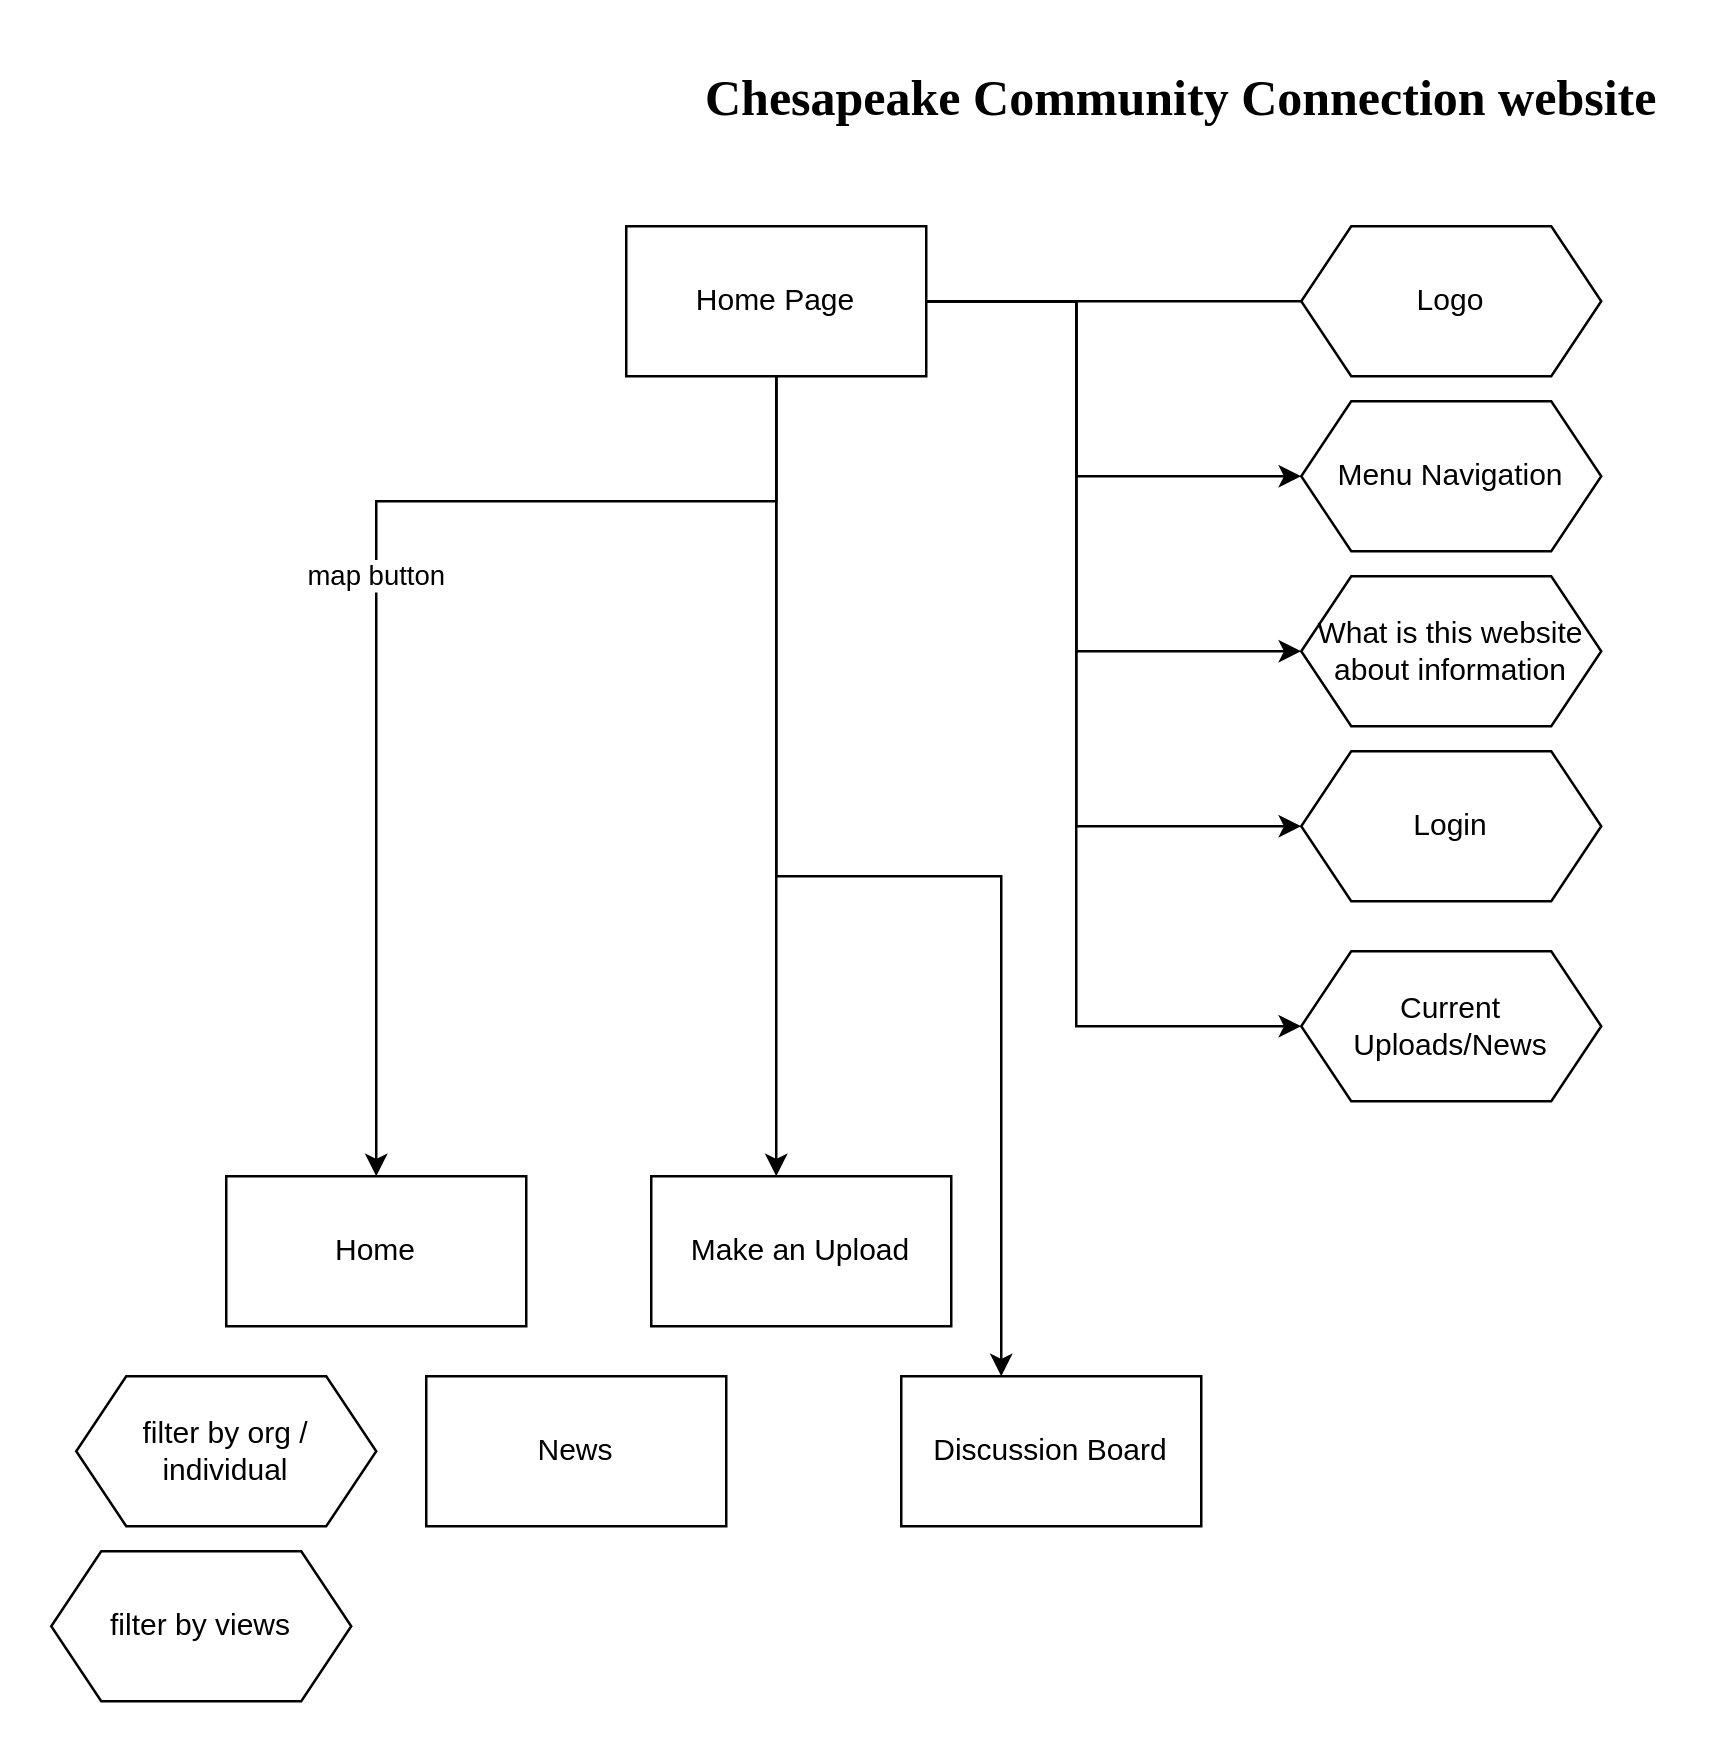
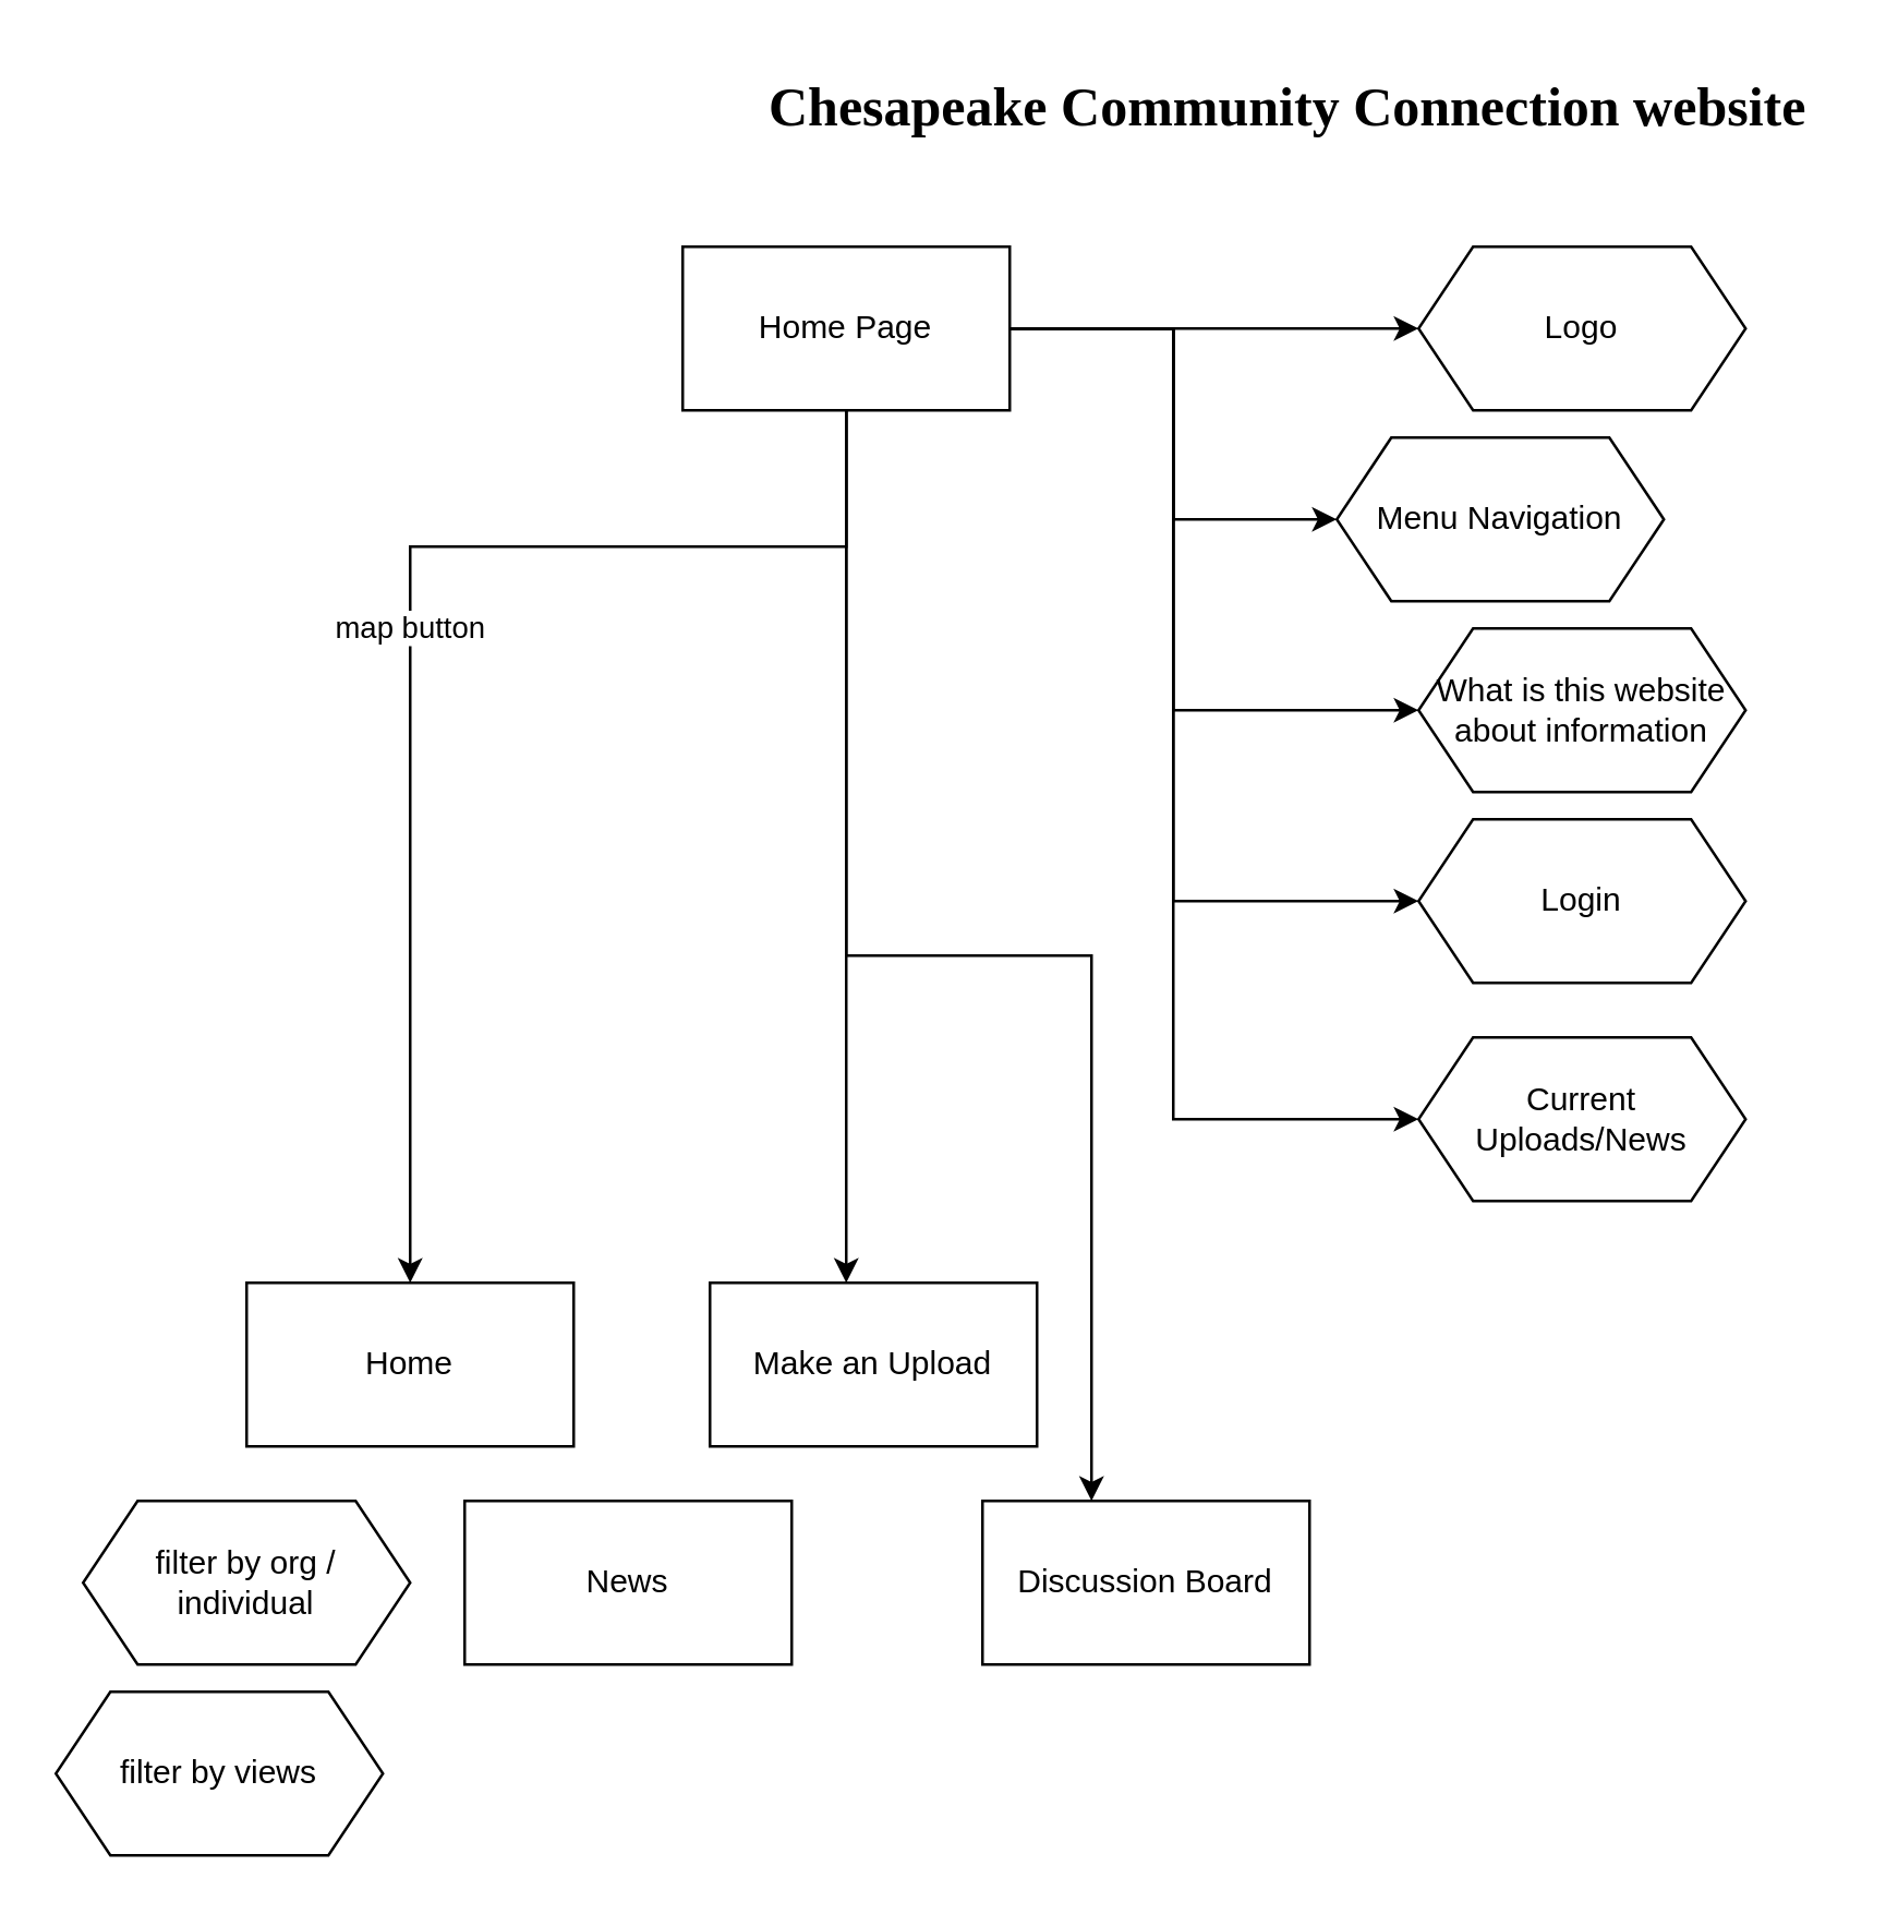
  <mxCell id="0" />
  <mxCell id="1" parent="0" />
- <mxCell id="2" style="edgeStyle=orthogonalEdgeStyle;rounded=0;orthogonalLoop=1;jettySize=auto;html=1;endArrow=none;" edge="1" parent="1" source="10" target="18"><mxGeometry relative="1" as="geometry" /></mxCell>
+ <mxCell id="2" style="edgeStyle=orthogonalEdgeStyle;rounded=0;orthogonalLoop=1;jettySize=auto;html=1;" edge="1" parent="1" source="10" target="18"><mxGeometry relative="1" as="geometry" /></mxCell>
  <mxCell id="3" style="edgeStyle=orthogonalEdgeStyle;rounded=0;orthogonalLoop=1;jettySize=auto;html=1;" edge="1" parent="1" source="10" target="13"><mxGeometry relative="1" as="geometry"><Array as="points"><mxPoint x="430" y="120" /><mxPoint x="430" y="190" /></Array></mxGeometry></mxCell>
  <mxCell id="4" style="edgeStyle=orthogonalEdgeStyle;rounded=0;orthogonalLoop=1;jettySize=auto;html=1;" edge="1" parent="1" source="10" target="12"><mxGeometry relative="1" as="geometry"><Array as="points"><mxPoint x="430" y="120" /><mxPoint x="430" y="260" /></Array></mxGeometry></mxCell>
  <mxCell id="5" style="edgeStyle=orthogonalEdgeStyle;rounded=0;orthogonalLoop=1;jettySize=auto;html=1;" edge="1" parent="1" source="10" target="19"><mxGeometry relative="1" as="geometry"><Array as="points"><mxPoint x="430" y="120" /><mxPoint x="430" y="330" /></Array></mxGeometry></mxCell>
  <mxCell id="6" style="edgeStyle=orthogonalEdgeStyle;rounded=0;orthogonalLoop=1;jettySize=auto;html=1;" edge="1" parent="1" source="10" target="15"><mxGeometry relative="1" as="geometry"><Array as="points"><mxPoint x="430" y="120" /><mxPoint x="430" y="410" /></Array></mxGeometry></mxCell>
  <mxCell id="7" value="map button" style="edgeStyle=orthogonalEdgeStyle;rounded=0;orthogonalLoop=1;jettySize=auto;html=1;" edge="1" parent="1" source="10" target="14"><mxGeometry relative="1" as="geometry"><Array as="points"><mxPoint x="310" y="200" /><mxPoint x="150" y="200" /></Array></mxGeometry></mxCell>
  <mxCell id="8" style="edgeStyle=orthogonalEdgeStyle;rounded=0;orthogonalLoop=1;jettySize=auto;html=1;" edge="1" parent="1" source="10" target="21"><mxGeometry relative="1" as="geometry"><Array as="points"><mxPoint x="310" y="330" /><mxPoint x="310" y="330" /></Array></mxGeometry></mxCell>
  <mxCell id="9" style="edgeStyle=orthogonalEdgeStyle;rounded=0;orthogonalLoop=1;jettySize=auto;html=1;" edge="1" parent="1" source="10" target="22"><mxGeometry relative="1" as="geometry"><Array as="points"><mxPoint x="310" y="350" /><mxPoint x="400" y="350" /></Array></mxGeometry></mxCell>
  <mxCell id="10" value="Home Page" style="rounded=0;whiteSpace=wrap;html=1;" vertex="1" parent="1"><mxGeometry x="250" y="90" width="120" height="60" as="geometry" /></mxCell>
  <mxCell id="11" value="&lt;span id=&quot;docs-internal-guid-018847da-7fff-2ef8-a116-ee9dbf9c676a&quot; style=&quot;font-size: 20px;&quot;&gt;&lt;span style=&quot;font-size: 20px; font-family: &amp;quot;Times New Roman&amp;quot;, serif; color: rgb(0, 0, 0); background-color: transparent; font-style: normal; font-variant: normal; text-decoration: none; vertical-align: baseline;&quot;&gt;Chesapeake Community Connection website&lt;/span&gt;&lt;/span&gt;" style="text;whiteSpace=wrap;html=1;fontSize=20;fontStyle=1" vertex="1" parent="1"><mxGeometry x="280" y="20" width="390" height="30" as="geometry" /></mxCell>
  <mxCell id="12" value="What is this website about information" style="rounded=0;whiteSpace=wrap;html=1;shape=hexagon;perimeter=hexagonPerimeter2;fixedSize=1;" vertex="1" parent="1"><mxGeometry x="520" y="230" width="120" height="60" as="geometry" /></mxCell>
- <mxCell id="13" value="Menu Navigation" style="rounded=0;whiteSpace=wrap;html=1;shape=hexagon;perimeter=hexagonPerimeter2;fixedSize=1;" vertex="1" parent="1"><mxGeometry x="520" y="160" width="120" height="60" as="geometry" /></mxCell>
+ <mxCell id="13" value="Menu Navigation" style="rounded=0;whiteSpace=wrap;html=1;shape=hexagon;perimeter=hexagonPerimeter2;fixedSize=1;" vertex="1" parent="1"><mxGeometry x="490" y="160" width="120" height="60" as="geometry" /></mxCell>
  <mxCell id="14" value="Home" style="rounded=0;whiteSpace=wrap;html=1;" vertex="1" parent="1"><mxGeometry x="90" y="470" width="120" height="60" as="geometry" /></mxCell>
  <mxCell id="15" value="Current Uploads/News" style="rounded=0;whiteSpace=wrap;html=1;shape=hexagon;perimeter=hexagonPerimeter2;fixedSize=1;" vertex="1" parent="1"><mxGeometry x="520" y="380" width="120" height="60" as="geometry" /></mxCell>
  <mxCell id="16" value="filter by views" style="rounded=0;whiteSpace=wrap;html=1;shape=hexagon;perimeter=hexagonPerimeter2;fixedSize=1;" vertex="1" parent="1"><mxGeometry x="20" y="620" width="120" height="60" as="geometry" /></mxCell>
  <mxCell id="17" value="filter by org / individual" style="rounded=0;whiteSpace=wrap;html=1;shape=hexagon;perimeter=hexagonPerimeter2;fixedSize=1;" vertex="1" parent="1"><mxGeometry x="30" y="550" width="120" height="60" as="geometry" /></mxCell>
  <mxCell id="18" value="Logo" style="rounded=0;whiteSpace=wrap;html=1;shape=hexagon;perimeter=hexagonPerimeter2;fixedSize=1;" vertex="1" parent="1"><mxGeometry x="520" y="90" width="120" height="60" as="geometry" /></mxCell>
  <mxCell id="19" value="Login" style="shape=hexagon;perimeter=hexagonPerimeter2;whiteSpace=wrap;html=1;fixedSize=1;" vertex="1" parent="1"><mxGeometry x="520" y="300" width="120" height="60" as="geometry" /></mxCell>
  <mxCell id="20" value="News" style="whiteSpace=wrap;html=1;rounded=0;" vertex="1" parent="1"><mxGeometry x="170" y="550" width="120" height="60" as="geometry" /></mxCell>
  <mxCell id="21" value="Make an Upload" style="rounded=0;whiteSpace=wrap;html=1;" vertex="1" parent="1"><mxGeometry x="260" y="470" width="120" height="60" as="geometry" /></mxCell>
  <mxCell id="22" value="Discussion Board" style="rounded=0;whiteSpace=wrap;html=1;" vertex="1" parent="1"><mxGeometry x="360" y="550" width="120" height="60" as="geometry" /></mxCell>
